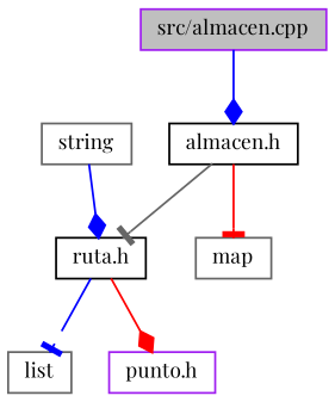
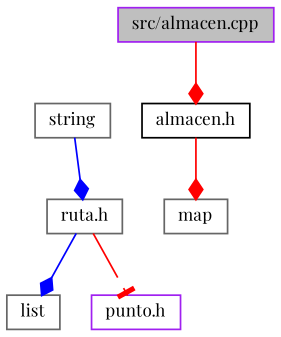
  digraph {
    fontname="Playfair Display"
    node [color=gray40 fillcolor=white fontname="Playfair Display" fontsize=10 shape=record style=filled]
    edge [arrowhead=diamond color=red fontname="Playfair Display" fontsize=10 labelfontname=Helvetica labelfontsize=10 style=solid]
    n1 [color=purple fillcolor=grey75 fontcolor=black height=0.2 label="src/almacen.cpp" width=0.4]
    n2 [color=black height=0.2 label="almacen.h" width=0.4]
-   n3 [color=black height=0.2 label="ruta.h" width=0.4]
+   n3 [height=0.2 label="ruta.h" width=0.4]
    n4 [height=0.2 label=map width=0.4]
    n5 [height=0.2 label=list width=0.4]
    n6 [color=purple height=0.2 label="punto.h" width=0.4]
    n7 [height=0.2 label=string width=0.4]
-   n1 -> n2 [color=blue]
-   n2 -> n3 [arrowhead=tee color=gray40]
-   n2 -> n4 [arrowhead=tee]
-   n3 -> n5 [arrowhead=tee color=blue]
-   n3 -> n6
+   n1 -> n2
+   n2 -> n4
+   n3 -> n5 [color=blue]
+   n3 -> n6 [arrowhead=tee]
    n7 -> n3 [color=blue]
  }
